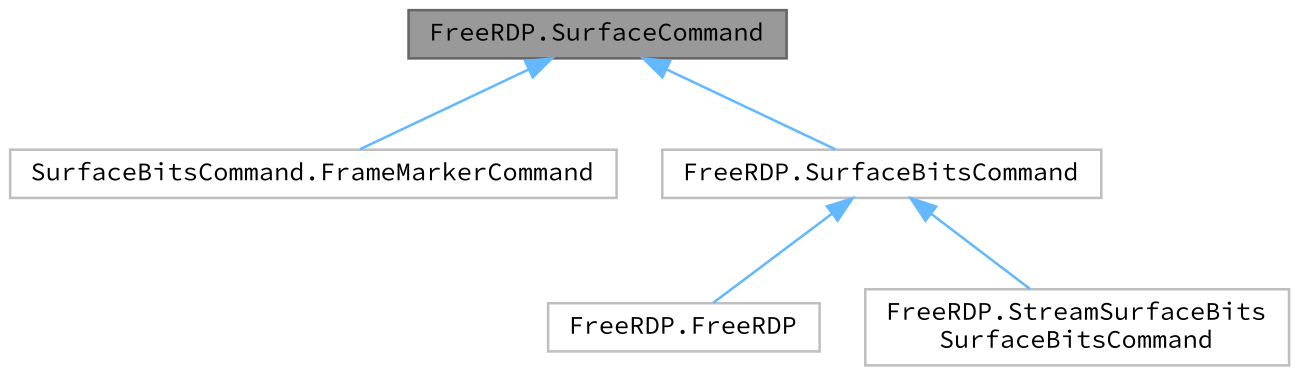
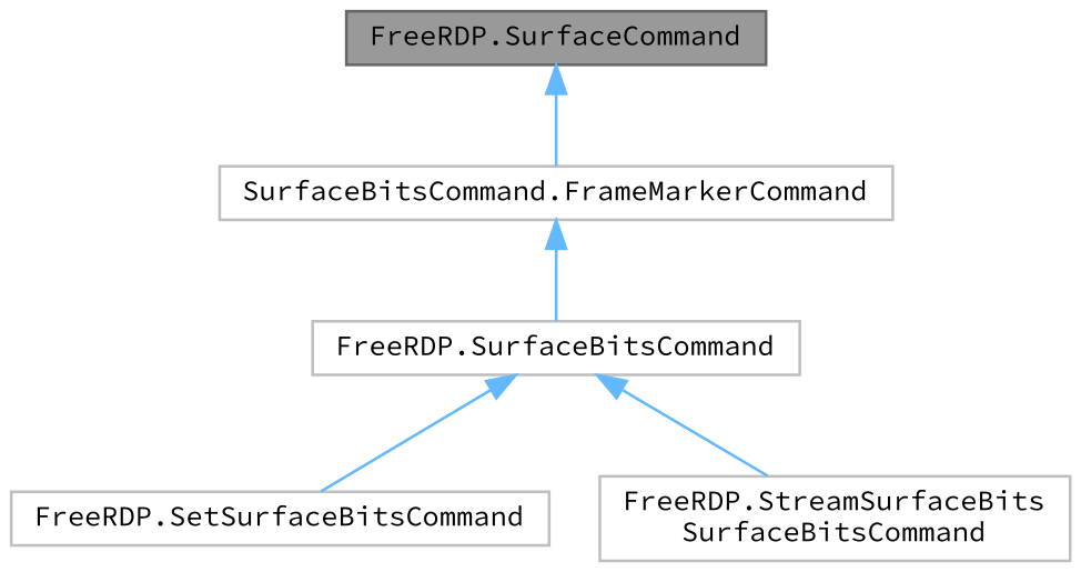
  digraph {
    fontname="Source Code Pro"
    node [color=grey75 fillcolor=white fontname="Source Code Pro" fontsize=10 shape=box style=filled]
    edge [color=steelblue1 dir=back fontname="Source Code Pro" fontsize=10 labelfontname=Helvetica labelfontsize=10 style=solid]
    n1 [color=gray40 fillcolor=grey60 fontcolor=black height=0.2 label="FreeRDP.SurfaceCommand" width=0.4]
    n2 [height=0.2 label="SurfaceBitsCommand.FrameMarkerCommand" width=0.4]
    n3 [height=0.2 label="FreeRDP.SurfaceBitsCommand" width=0.4]
-   n4 [height=0.2 label="FreeRDP.FreeRDP" width=0.4]
+   n4 [height=0.2 label="FreeRDP.SetSurfaceBitsCommand" width=0.4]
    n5 [height=0.2 label="FreeRDP.StreamSurfaceBits\lSurfaceBitsCommand" width=0.4]
    n1 -> n2
-   n1 -> n3
+   n2 -> n3
    n3 -> n4
    n3 -> n5
  }
